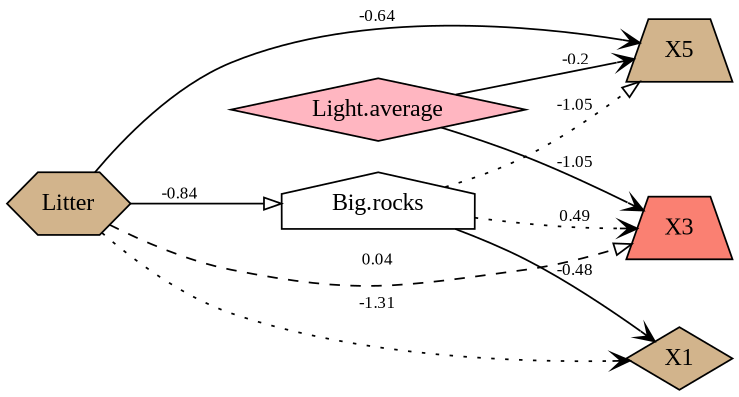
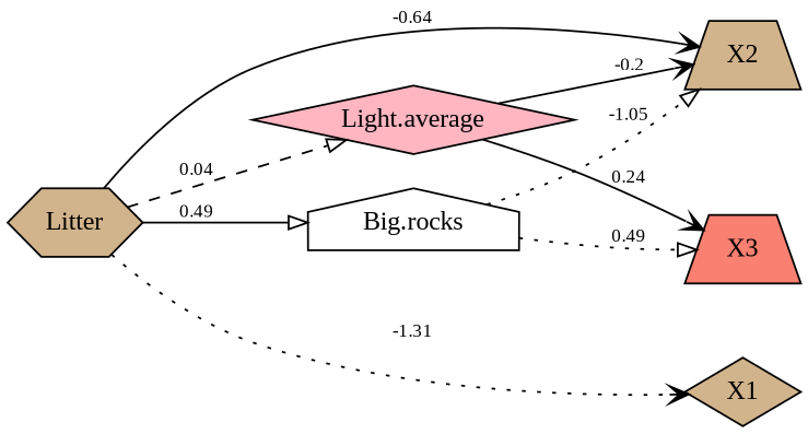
  digraph {
    fontname="Liberation Serif"
    rankdir=LR
    node [fillcolor=tan fontname="Liberation Serif" fontsize=14 shape=diamond style=filled]
    edge [arrowhead=vee fontname="Liberation Serif" fontsize=10 style=solid]
    "Light.average" [fillcolor=lightpink]
-   X2 [shape=trapezium label=X5]
+   X2 [shape=trapezium]
    X3 [fillcolor=salmon shape=trapezium]
    X1
    Litter [shape=hexagon]
    "Big.rocks" [fillcolor=white shape=house]
    "Light.average" -> X2 [label=-0.2]
-   "Light.average" -> X3 [label=-1.05]
+   "Light.average" -> X3 [label=0.24]
    Litter -> X2 [label=-0.64]
-   Litter -> X3 [arrowhead=onormal label=0.04 style=dashed]
+   Litter -> "Light.average" [arrowhead=onormal label=0.04 style=dashed]
    Litter -> X1 [label=-1.31 style=dotted]
-   Litter -> "Big.rocks" [arrowhead=onormal label=-0.84]
+   Litter -> "Big.rocks" [arrowhead=onormal label=0.49]
    "Big.rocks" -> X2 [arrowhead=onormal label=-1.05 style=dotted]
-   "Big.rocks" -> X3 [label=0.49 style=dotted]
-   "Big.rocks" -> X1 [label=-0.48]
+   "Big.rocks" -> X3 [arrowhead=onormal label=0.49 style=dotted]
  }
